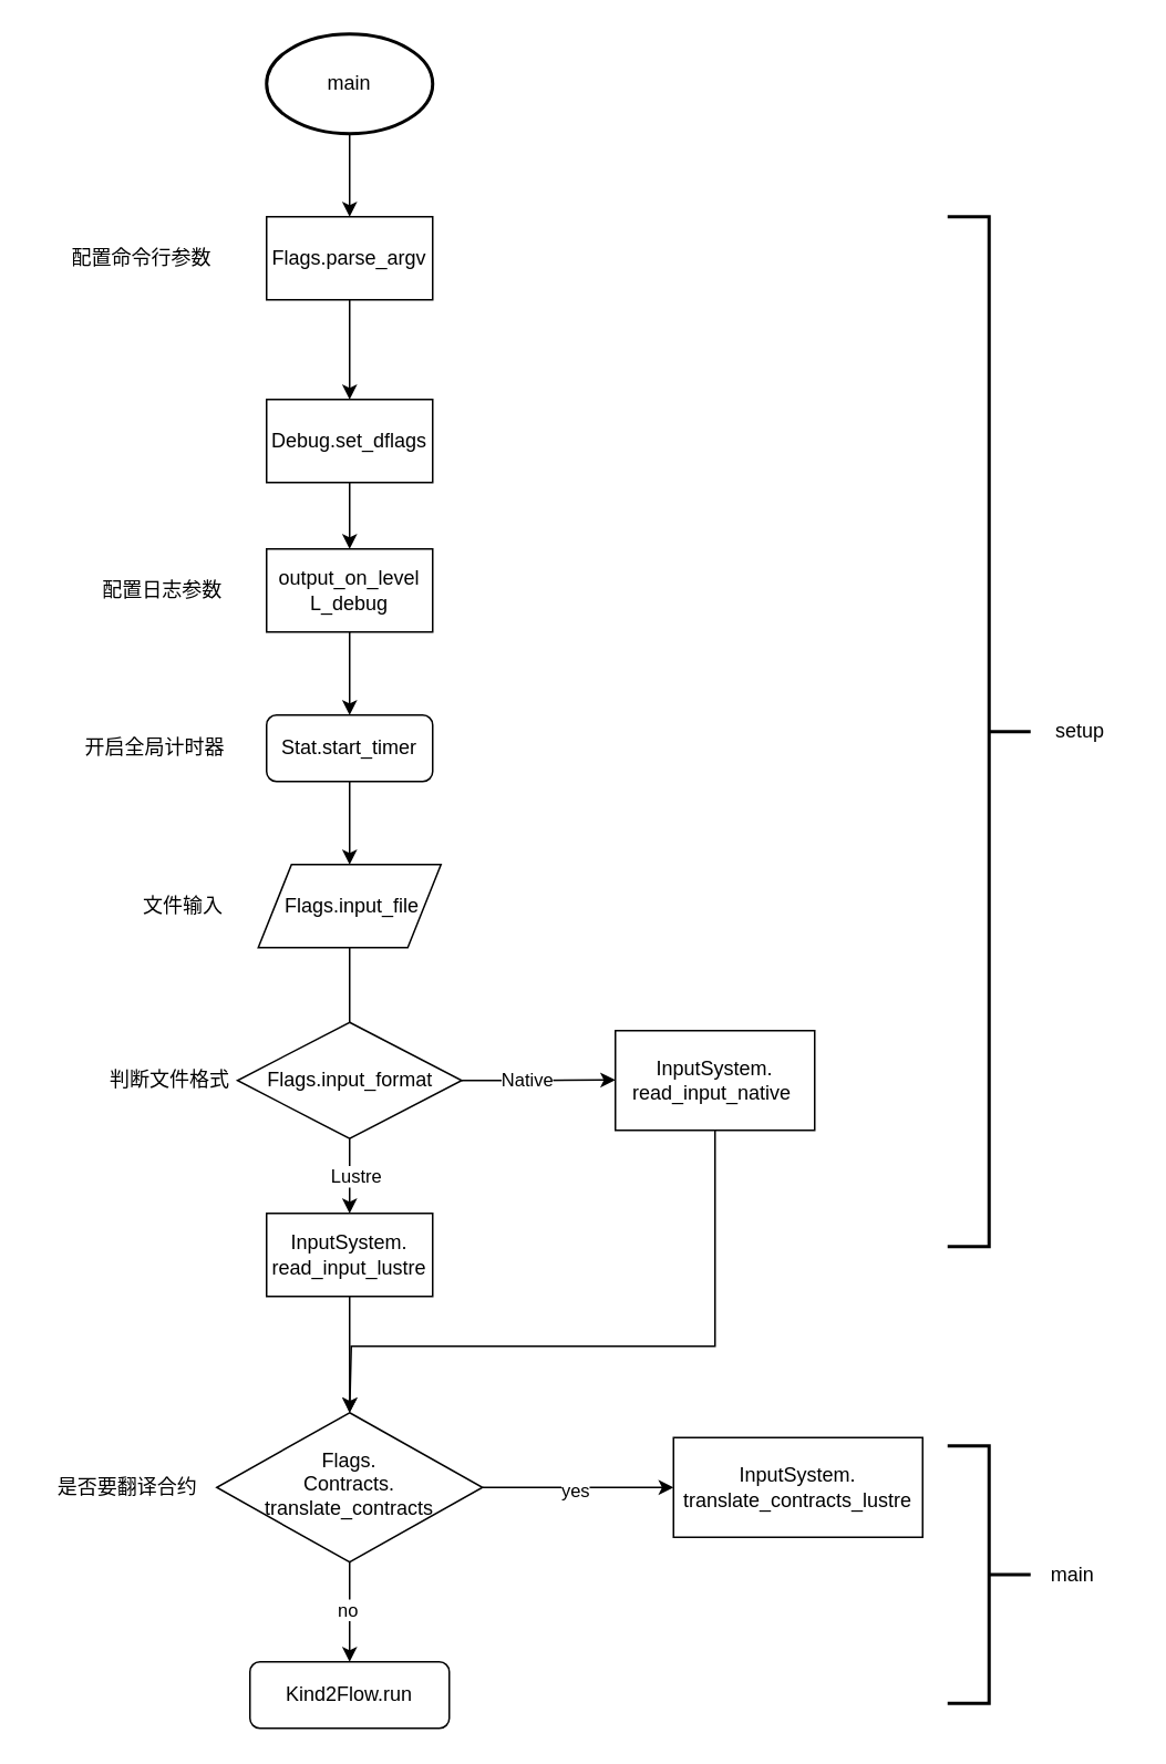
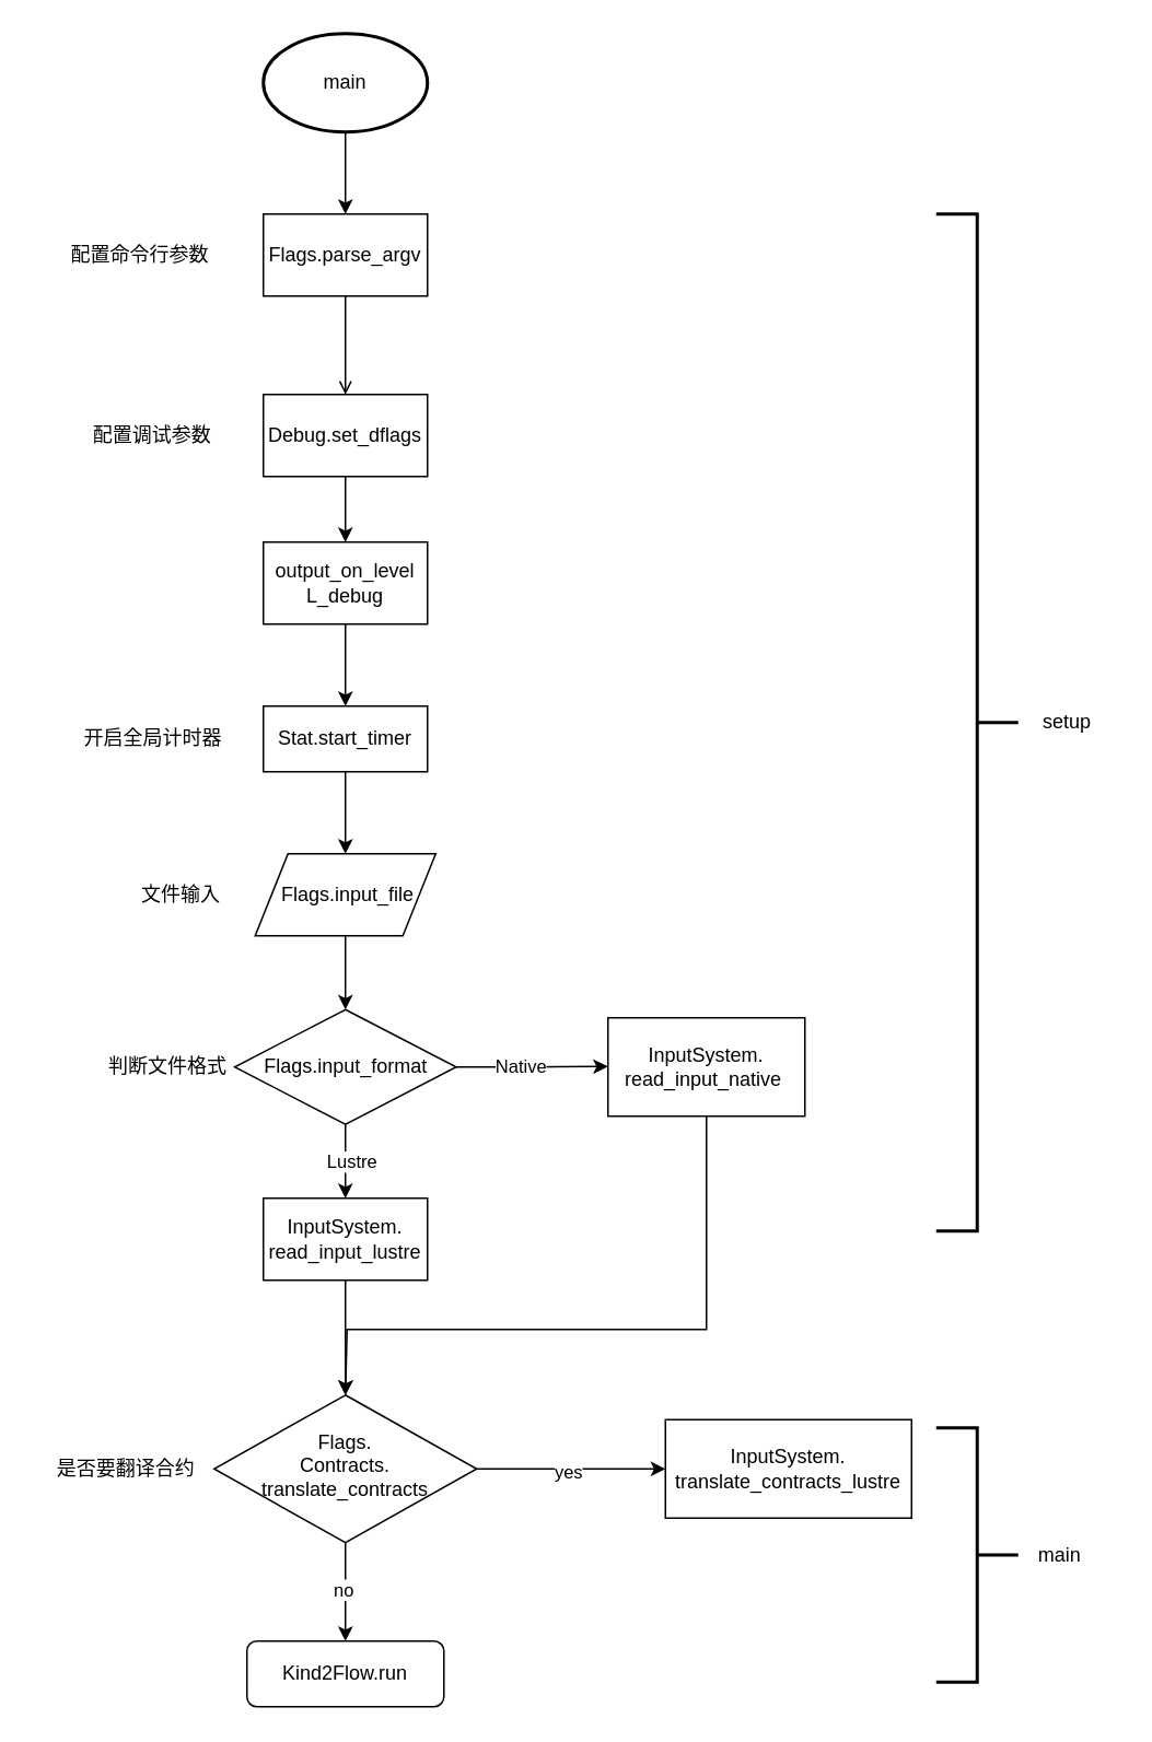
  <mxCell id="0" />
  <mxCell id="1" parent="0" />
  <mxCell id="2" style="edgeStyle=orthogonalEdgeStyle;rounded=0;orthogonalLoop=1;jettySize=auto;html=1;exitX=0.5;exitY=1;exitDx=0;exitDy=0;exitPerimeter=0;entryX=0.5;entryY=0;entryDx=0;entryDy=0;" parent="1" source="3" target="6" edge="1"><mxGeometry relative="1" as="geometry" /></mxCell>
  <mxCell id="3" value="main" style="strokeWidth=2;html=1;shape=mxgraph.flowchart.start_1;whiteSpace=wrap;" parent="1" vertex="1"><mxGeometry x="160" y="20" width="100" height="60" as="geometry" /></mxCell>
- <mxCell id="4" style="edgeStyle=orthogonalEdgeStyle;rounded=0;orthogonalLoop=1;jettySize=auto;html=1;exitX=0.5;exitY=1;exitDx=0;exitDy=0;" parent="1" source="6" target="9" edge="1"><mxGeometry relative="1" as="geometry" /></mxCell>
+ <mxCell id="4" style="edgeStyle=orthogonalEdgeStyle;rounded=0;orthogonalLoop=1;jettySize=auto;html=1;exitX=0.5;exitY=1;exitDx=0;exitDy=0;endArrow=open;" parent="1" source="6" target="9" edge="1"><mxGeometry relative="1" as="geometry" /></mxCell>
  <mxCell id="5" value="" style="group" parent="1" vertex="1" connectable="0"><mxGeometry x="20" y="130" width="240" height="50" as="geometry" /></mxCell>
  <mxCell id="6" value="Flags.parse_argv" style="rounded=0;whiteSpace=wrap;html=1;" parent="5" vertex="1"><mxGeometry x="140" width="100" height="50" as="geometry" /></mxCell>
  <mxCell id="7" value="配置命令行参数" style="text;html=1;strokeColor=none;fillColor=none;align=center;verticalAlign=middle;whiteSpace=wrap;rounded=0;" parent="5" vertex="1"><mxGeometry y="10" width="130" height="30" as="geometry" /></mxCell>
  <mxCell id="8" value="" style="group" parent="1" vertex="1" connectable="0"><mxGeometry x="45" y="240" width="215" height="50" as="geometry" /></mxCell>
  <mxCell id="9" value="Debug.set_dflags" style="rounded=0;whiteSpace=wrap;html=1;" parent="8" vertex="1"><mxGeometry x="115" width="100" height="50" as="geometry" /></mxCell>
+ <mxCell id="10" value="配置调试参数" style="text;html=1;strokeColor=none;fillColor=none;align=center;verticalAlign=middle;whiteSpace=wrap;rounded=0;" parent="8" vertex="1"><mxGeometry y="10" width="95" height="30" as="geometry" /></mxCell>
  <mxCell id="11" style="edgeStyle=orthogonalEdgeStyle;rounded=0;orthogonalLoop=1;jettySize=auto;html=1;exitX=0.5;exitY=1;exitDx=0;exitDy=0;entryX=0.5;entryY=0;entryDx=0;entryDy=0;" parent="1" source="9" target="13" edge="1"><mxGeometry relative="1" as="geometry" /></mxCell>
  <mxCell id="12" value="" style="group" parent="1" vertex="1" connectable="0"><mxGeometry x="55" y="330" width="205" height="50" as="geometry" /></mxCell>
  <mxCell id="13" value="output_on_level L_debug" style="rounded=0;whiteSpace=wrap;html=1;" parent="12" vertex="1"><mxGeometry x="105" width="100" height="50" as="geometry" /></mxCell>
- <mxCell id="14" value="配置日志参数" style="text;html=1;strokeColor=none;fillColor=none;align=center;verticalAlign=middle;whiteSpace=wrap;rounded=0;" parent="12" vertex="1"><mxGeometry y="10" width="85" height="30" as="geometry" /></mxCell>
  <mxCell id="15" style="edgeStyle=orthogonalEdgeStyle;rounded=0;orthogonalLoop=1;jettySize=auto;html=1;exitX=0.5;exitY=1;exitDx=0;exitDy=0;" parent="1" source="13" target="17" edge="1"><mxGeometry relative="1" as="geometry" /></mxCell>
  <mxCell id="16" value="" style="group" parent="1" vertex="1" connectable="0"><mxGeometry x="45" y="430" width="215" height="40" as="geometry" /></mxCell>
- <mxCell id="17" value="Stat.start_timer" style="whiteSpace=wrap;html=1;rounded=1;" parent="16" vertex="1"><mxGeometry x="115" width="100" height="40" as="geometry" /></mxCell>
+ <mxCell id="17" value="Stat.start_timer" style="rounded=0;whiteSpace=wrap;html=1;" parent="16" vertex="1"><mxGeometry x="115" width="100" height="40" as="geometry" /></mxCell>
  <mxCell id="18" value="开启全局计时器" style="text;strokeColor=none;fillColor=none;align=left;verticalAlign=middle;spacingLeft=4;spacingRight=4;overflow=hidden;points=[[0,0.5],[1,0.5]];portConstraint=eastwest;rotatable=0;whiteSpace=wrap;html=1;" parent="16" vertex="1"><mxGeometry y="5" width="100" height="30" as="geometry" /></mxCell>
  <mxCell id="19" style="edgeStyle=orthogonalEdgeStyle;rounded=0;orthogonalLoop=1;jettySize=auto;html=1;exitX=0.5;exitY=1;exitDx=0;exitDy=0;" parent="1" source="23" target="33" edge="1"><mxGeometry relative="1" as="geometry"><mxPoint x="210" y="730" as="targetPoint" /></mxGeometry></mxCell>
  <mxCell id="20" value="Lustre" style="edgeLabel;html=1;align=center;verticalAlign=middle;resizable=0;points=[];" parent="19" vertex="1" connectable="0"><mxGeometry x="-0.031" y="3" relative="1" as="geometry"><mxPoint as="offset" /></mxGeometry></mxCell>
  <mxCell id="21" style="edgeStyle=orthogonalEdgeStyle;rounded=0;orthogonalLoop=1;jettySize=auto;html=1;exitX=1;exitY=0.5;exitDx=0;exitDy=0;" parent="1" source="23" edge="1"><mxGeometry relative="1" as="geometry"><mxPoint x="370" y="649.667" as="targetPoint" /></mxGeometry></mxCell>
  <mxCell id="22" value="Native" style="edgeLabel;html=1;align=center;verticalAlign=middle;resizable=0;points=[];" parent="21" vertex="1" connectable="0"><mxGeometry x="-0.151" y="1" relative="1" as="geometry"><mxPoint as="offset" /></mxGeometry></mxCell>
  <mxCell id="23" value="Flags.input_format" style="rhombus;whiteSpace=wrap;html=1;" parent="1" vertex="1"><mxGeometry x="142.5" y="615" width="135" height="70" as="geometry" /></mxCell>
- <mxCell id="24" style="edgeStyle=orthogonalEdgeStyle;rounded=0;orthogonalLoop=1;jettySize=auto;html=1;exitX=0.5;exitY=1;exitDx=0;exitDy=0;endArrow=none;" parent="1" source="28" target="23" edge="1"><mxGeometry relative="1" as="geometry" /></mxCell>
+ <mxCell id="24" style="edgeStyle=orthogonalEdgeStyle;rounded=0;orthogonalLoop=1;jettySize=auto;html=1;exitX=0.5;exitY=1;exitDx=0;exitDy=0;" parent="1" source="28" target="23" edge="1"><mxGeometry relative="1" as="geometry" /></mxCell>
  <mxCell id="25" style="edgeStyle=orthogonalEdgeStyle;rounded=0;orthogonalLoop=1;jettySize=auto;html=1;exitX=0.5;exitY=1;exitDx=0;exitDy=0;" parent="1" source="17" target="28" edge="1"><mxGeometry relative="1" as="geometry" /></mxCell>
  <mxCell id="26" value="判断文件格式" style="text;html=1;strokeColor=none;fillColor=none;align=center;verticalAlign=middle;whiteSpace=wrap;rounded=0;" parent="1" vertex="1"><mxGeometry x="60.5" y="635" width="82" height="30" as="geometry" /></mxCell>
  <mxCell id="27" value="" style="group" parent="1" vertex="1" connectable="0"><mxGeometry x="80" y="520" width="185" height="50" as="geometry" /></mxCell>
  <mxCell id="28" value="&amp;nbsp;Flags.input_file" style="shape=parallelogram;perimeter=parallelogramPerimeter;whiteSpace=wrap;html=1;fixedSize=1;" parent="27" vertex="1"><mxGeometry x="75" width="110" height="50" as="geometry" /></mxCell>
  <mxCell id="29" value="文件输入" style="text;html=1;strokeColor=none;fillColor=none;align=center;verticalAlign=middle;whiteSpace=wrap;rounded=0;" parent="27" vertex="1"><mxGeometry y="10" width="60" height="30" as="geometry" /></mxCell>
  <mxCell id="30" style="edgeStyle=orthogonalEdgeStyle;rounded=0;orthogonalLoop=1;jettySize=auto;html=1;exitX=0.5;exitY=1;exitDx=0;exitDy=0;" parent="1" source="31" edge="1"><mxGeometry relative="1" as="geometry"><mxPoint x="210" y="850" as="targetPoint" /><Array as="points"><mxPoint x="430" y="810" /><mxPoint x="211" y="810" /><mxPoint x="211" y="850" /></Array></mxGeometry></mxCell>
  <mxCell id="31" value="InputSystem.&lt;br&gt;read_input_native&amp;nbsp;" style="rounded=0;whiteSpace=wrap;html=1;" parent="1" vertex="1"><mxGeometry x="370" y="620" width="120" height="60" as="geometry" /></mxCell>
  <mxCell id="32" style="edgeStyle=orthogonalEdgeStyle;rounded=0;orthogonalLoop=1;jettySize=auto;html=1;exitX=0.5;exitY=1;exitDx=0;exitDy=0;" parent="1" source="33" target="39" edge="1"><mxGeometry relative="1" as="geometry" /></mxCell>
  <mxCell id="33" value="InputSystem.&lt;br&gt;read_input_lustre" style="rounded=0;whiteSpace=wrap;html=1;" parent="1" vertex="1"><mxGeometry x="160" y="730" width="100" height="50" as="geometry" /></mxCell>
  <mxCell id="34" value="" style="group" parent="1" vertex="1" connectable="0"><mxGeometry x="570" y="130" width="110" height="620" as="geometry" /></mxCell>
  <mxCell id="35" value="" style="strokeWidth=2;html=1;shape=mxgraph.flowchart.annotation_2;align=left;labelPosition=right;pointerEvents=1;direction=west;" parent="34" vertex="1"><mxGeometry width="50" height="620" as="geometry" /></mxCell>
  <mxCell id="36" value="setup" style="text;html=1;strokeColor=none;fillColor=none;align=center;verticalAlign=middle;whiteSpace=wrap;rounded=0;" parent="34" vertex="1"><mxGeometry x="50" y="295" width="60" height="30" as="geometry" /></mxCell>
  <mxCell id="37" style="edgeStyle=orthogonalEdgeStyle;rounded=0;orthogonalLoop=1;jettySize=auto;html=1;exitX=0.5;exitY=1;exitDx=0;exitDy=0;entryX=0.5;entryY=0;entryDx=0;entryDy=0;" parent="1" source="39" target="40" edge="1"><mxGeometry relative="1" as="geometry" /></mxCell>
  <mxCell id="38" value="no" style="edgeLabel;html=1;align=center;verticalAlign=middle;resizable=0;points=[];" parent="37" vertex="1" connectable="0"><mxGeometry x="-0.068" y="-2" relative="1" as="geometry"><mxPoint as="offset" /></mxGeometry></mxCell>
  <mxCell id="39" value="Flags.&lt;br&gt;Contracts.&lt;br&gt;translate_contracts" style="rhombus;whiteSpace=wrap;html=1;shadow=0;fontFamily=Helvetica;fontSize=12;align=center;strokeWidth=1;spacing=6;spacingTop=-4;" parent="1" vertex="1"><mxGeometry x="130" y="850" width="160" height="90" as="geometry" /></mxCell>
  <mxCell id="40" value="Kind2Flow.run" style="rounded=1;whiteSpace=wrap;html=1;fontSize=12;glass=0;strokeWidth=1;shadow=0;" parent="1" vertex="1"><mxGeometry x="150" y="1000" width="120" height="40" as="geometry" /></mxCell>
  <mxCell id="41" value="InputSystem.&lt;br style=&quot;border-color: var(--border-color);&quot;&gt;translate_contracts_lustre" style="rounded=0;whiteSpace=wrap;html=1;" parent="1" vertex="1"><mxGeometry x="405" y="865" width="150" height="60" as="geometry" /></mxCell>
  <mxCell id="42" style="edgeStyle=orthogonalEdgeStyle;rounded=0;orthogonalLoop=1;jettySize=auto;html=1;exitX=1;exitY=0.5;exitDx=0;exitDy=0;" parent="1" source="39" target="41" edge="1"><mxGeometry relative="1" as="geometry" /></mxCell>
  <mxCell id="43" value="yes" style="edgeLabel;html=1;align=center;verticalAlign=middle;resizable=0;points=[];" parent="42" vertex="1" connectable="0"><mxGeometry x="-0.016" y="-3" relative="1" as="geometry"><mxPoint x="-2" y="-2" as="offset" /></mxGeometry></mxCell>
  <mxCell id="44" value="" style="group" parent="1" vertex="1" connectable="0"><mxGeometry x="570" y="870" width="100" height="155" as="geometry" /></mxCell>
  <mxCell id="45" value="" style="strokeWidth=2;html=1;shape=mxgraph.flowchart.annotation_2;align=left;labelPosition=right;pointerEvents=1;direction=west;" parent="44" vertex="1"><mxGeometry width="50" height="155" as="geometry" /></mxCell>
  <mxCell id="46" value="main" style="text;html=1;align=center;verticalAlign=middle;resizable=0;points=[];autosize=1;strokeColor=none;fillColor=none;" parent="44" vertex="1"><mxGeometry x="50" y="62.5" width="50" height="30" as="geometry" /></mxCell>
  <mxCell id="47" value="是否要翻译合约" style="text;html=1;strokeColor=none;fillColor=none;align=center;verticalAlign=middle;whiteSpace=wrap;rounded=0;" parent="1" vertex="1"><mxGeometry x="30" y="880" width="93" height="30" as="geometry" /></mxCell>
